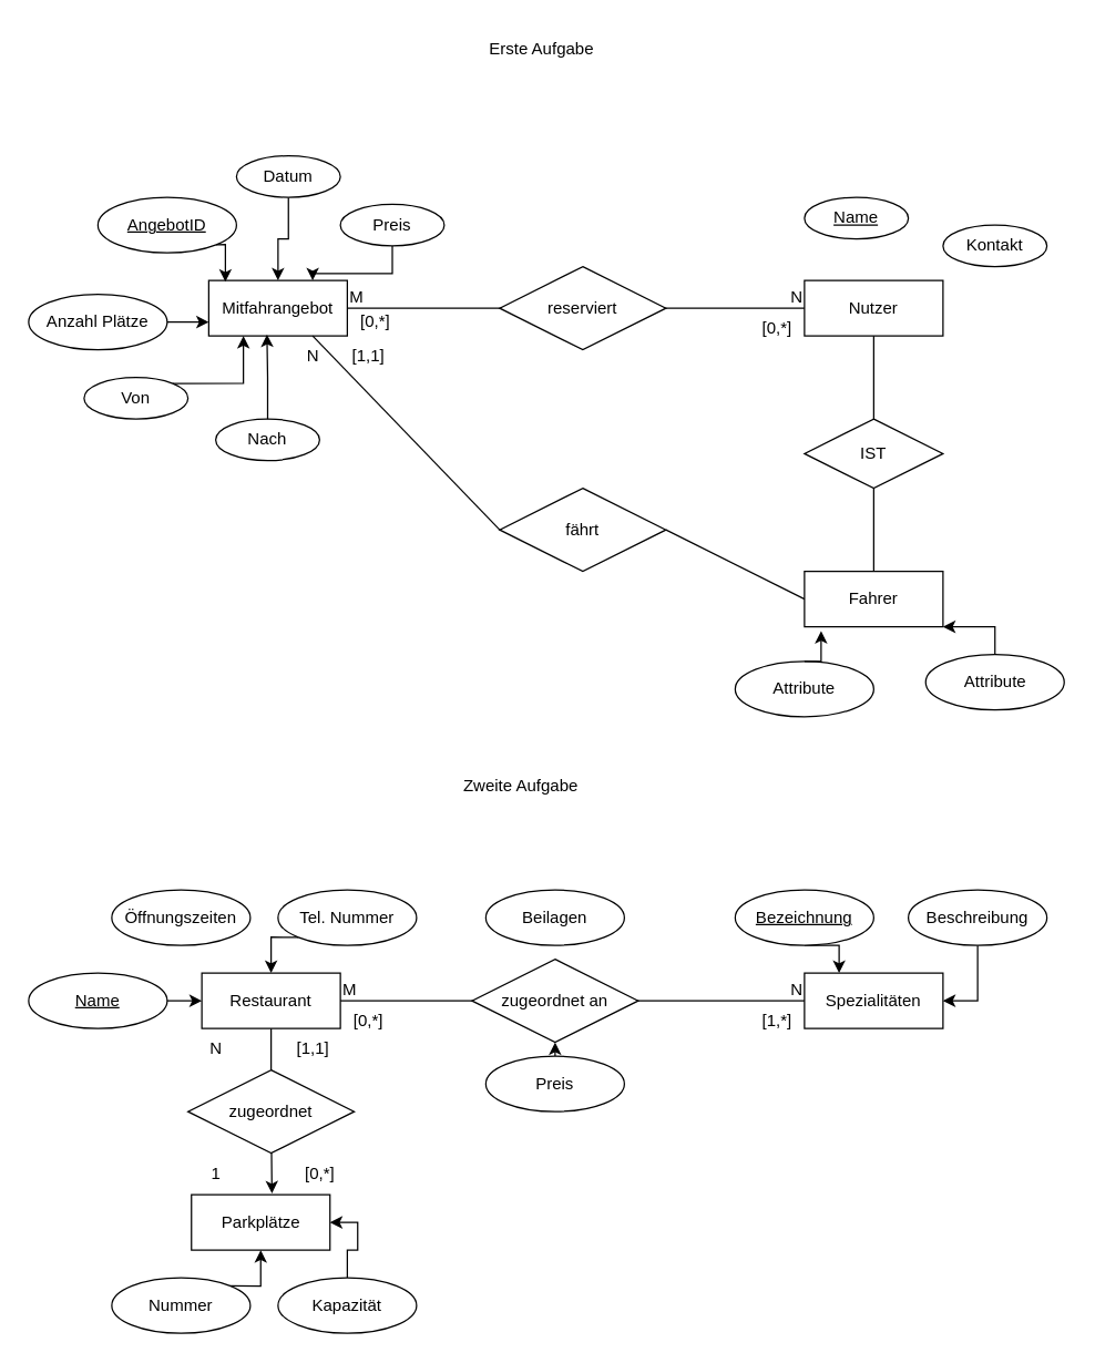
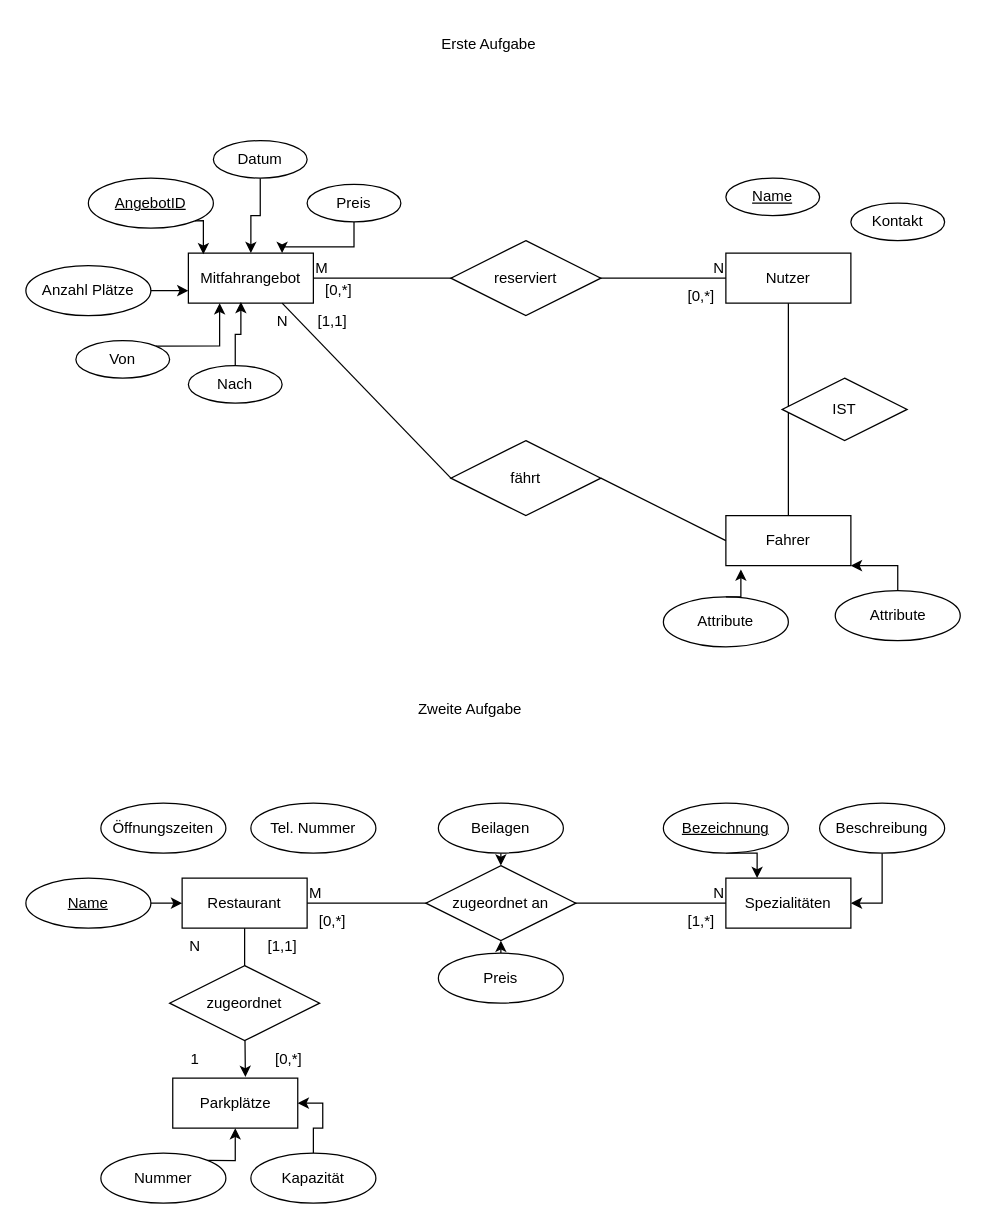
  <mxCell id="0" />
  <mxCell id="1" parent="0" />
  <mxCell id="2" value="Mitfahrangebot" style="whiteSpace=wrap;html=1;align=center;" vertex="1" parent="1"><mxGeometry x="150" y="202" width="100" height="40" as="geometry" /></mxCell>
  <mxCell id="3" value="Nutzer" style="whiteSpace=wrap;html=1;align=center;" vertex="1" parent="1"><mxGeometry x="580" y="202" width="100" height="40" as="geometry" /></mxCell>
  <mxCell id="4" value="Fahrer" style="whiteSpace=wrap;html=1;align=center;" vertex="1" parent="1"><mxGeometry x="580" y="412" width="100" height="40" as="geometry" /></mxCell>
  <mxCell id="5" value="fährt" style="shape=rhombus;perimeter=rhombusPerimeter;whiteSpace=wrap;html=1;align=center;" vertex="1" parent="1"><mxGeometry x="360" y="352" width="120" height="60" as="geometry" /></mxCell>
- <mxCell id="6" value="Nach" style="ellipse;whiteSpace=wrap;html=1;align=center;" vertex="1" parent="1"><mxGeometry x="155" y="302" width="75" height="30" as="geometry" /></mxCell>
+ <mxCell id="6" value="Nach" style="ellipse;whiteSpace=wrap;html=1;align=center;" vertex="1" parent="1"><mxGeometry x="150" y="292" width="75" height="30" as="geometry" /></mxCell>
  <mxCell id="7" style="edgeStyle=orthogonalEdgeStyle;rounded=0;orthogonalLoop=1;jettySize=auto;html=1;exitX=1;exitY=0;exitDx=0;exitDy=0;entryX=0.25;entryY=1;entryDx=0;entryDy=0;" edge="1" parent="1" source="8" target="2"><mxGeometry relative="1" as="geometry" /></mxCell>
  <mxCell id="8" value="Von" style="ellipse;whiteSpace=wrap;html=1;align=center;" vertex="1" parent="1"><mxGeometry x="60" y="272" width="75" height="30" as="geometry" /></mxCell>
  <mxCell id="9" style="edgeStyle=orthogonalEdgeStyle;rounded=0;orthogonalLoop=1;jettySize=auto;html=1;exitX=1;exitY=0.5;exitDx=0;exitDy=0;entryX=0;entryY=0.75;entryDx=0;entryDy=0;" edge="1" parent="1" source="10" target="2"><mxGeometry relative="1" as="geometry" /></mxCell>
  <mxCell id="10" value="Anzahl Plätze" style="ellipse;whiteSpace=wrap;html=1;align=center;" vertex="1" parent="1"><mxGeometry x="20" y="212" width="100" height="40" as="geometry" /></mxCell>
  <mxCell id="11" style="edgeStyle=orthogonalEdgeStyle;rounded=0;orthogonalLoop=1;jettySize=auto;html=1;exitX=0.5;exitY=1;exitDx=0;exitDy=0;entryX=0.75;entryY=0;entryDx=0;entryDy=0;" edge="1" parent="1" source="12" target="2"><mxGeometry relative="1" as="geometry" /></mxCell>
  <mxCell id="12" value="Preis" style="ellipse;whiteSpace=wrap;html=1;align=center;" vertex="1" parent="1"><mxGeometry x="245" y="147" width="75" height="30" as="geometry" /></mxCell>
  <mxCell id="13" style="edgeStyle=orthogonalEdgeStyle;rounded=0;orthogonalLoop=1;jettySize=auto;html=1;exitX=0.5;exitY=1;exitDx=0;exitDy=0;entryX=0.5;entryY=0;entryDx=0;entryDy=0;" edge="1" parent="1" source="14" target="2"><mxGeometry relative="1" as="geometry" /></mxCell>
  <mxCell id="14" value="Datum" style="ellipse;whiteSpace=wrap;html=1;align=center;" vertex="1" parent="1"><mxGeometry x="170" y="112" width="75" height="30" as="geometry" /></mxCell>
  <mxCell id="15" value="AngebotID" style="ellipse;whiteSpace=wrap;html=1;align=center;fontStyle=4;" vertex="1" parent="1"><mxGeometry x="70" y="142" width="100" height="40" as="geometry" /></mxCell>
  <mxCell id="16" value="Kontakt" style="ellipse;whiteSpace=wrap;html=1;align=center;" vertex="1" parent="1"><mxGeometry x="680" y="162" width="75" height="30" as="geometry" /></mxCell>
  <mxCell id="17" value="Name" style="ellipse;whiteSpace=wrap;html=1;align=center;fontStyle=4;" vertex="1" parent="1"><mxGeometry x="580" y="142" width="75" height="30" as="geometry" /></mxCell>
  <mxCell id="18" value="Attribute" style="ellipse;whiteSpace=wrap;html=1;align=center;" vertex="1" parent="1"><mxGeometry x="530" y="477" width="100" height="40" as="geometry" /></mxCell>
  <mxCell id="19" value="Erste Aufgabe" style="text;html=1;align=center;verticalAlign=middle;resizable=0;points=[];autosize=1;strokeColor=none;fillColor=none;" vertex="1" parent="1"><mxGeometry x="340" y="20" width="100" height="30" as="geometry" /></mxCell>
  <mxCell id="20" value="Zweite Aufgabe" style="text;html=1;align=center;verticalAlign=middle;resizable=0;points=[];autosize=1;strokeColor=none;fillColor=none;" vertex="1" parent="1"><mxGeometry x="320" y="552" width="110" height="30" as="geometry" /></mxCell>
  <mxCell id="21" style="edgeStyle=orthogonalEdgeStyle;rounded=0;orthogonalLoop=1;jettySize=auto;html=1;exitX=0.5;exitY=0;exitDx=0;exitDy=0;entryX=1;entryY=1;entryDx=0;entryDy=0;" edge="1" parent="1" source="22" target="4"><mxGeometry relative="1" as="geometry" /></mxCell>
  <mxCell id="22" value="Attribute" style="ellipse;whiteSpace=wrap;html=1;align=center;" vertex="1" parent="1"><mxGeometry x="667.5" y="472" width="100" height="40" as="geometry" /></mxCell>
  <mxCell id="23" value="Restaurant" style="whiteSpace=wrap;html=1;align=center;" vertex="1" parent="1"><mxGeometry x="145" y="702" width="100" height="40" as="geometry" /></mxCell>
  <mxCell id="24" value="Spezialitäten" style="whiteSpace=wrap;html=1;align=center;" vertex="1" parent="1"><mxGeometry x="580" y="702" width="100" height="40" as="geometry" /></mxCell>
  <mxCell id="25" style="edgeStyle=orthogonalEdgeStyle;rounded=0;orthogonalLoop=1;jettySize=auto;html=1;exitX=1;exitY=0.5;exitDx=0;exitDy=0;entryX=0;entryY=0.5;entryDx=0;entryDy=0;" edge="1" parent="1" source="26" target="23"><mxGeometry relative="1" as="geometry" /></mxCell>
  <mxCell id="26" value="Name" style="ellipse;whiteSpace=wrap;html=1;align=center;fontStyle=4;" vertex="1" parent="1"><mxGeometry x="20" y="702" width="100" height="40" as="geometry" /></mxCell>
  <mxCell id="27" value="Öffnungszeiten" style="ellipse;whiteSpace=wrap;html=1;align=center;" vertex="1" parent="1"><mxGeometry x="80" y="642" width="100" height="40" as="geometry" /></mxCell>
- <mxCell id="28" style="edgeStyle=orthogonalEdgeStyle;rounded=0;orthogonalLoop=1;jettySize=auto;html=1;exitX=0;exitY=1;exitDx=0;exitDy=0;entryX=0.5;entryY=0;entryDx=0;entryDy=0;" edge="1" parent="1" source="29" target="23"><mxGeometry relative="1" as="geometry" /></mxCell>
  <mxCell id="29" value="Tel. Nummer" style="ellipse;whiteSpace=wrap;html=1;align=center;" vertex="1" parent="1"><mxGeometry x="200" y="642" width="100" height="40" as="geometry" /></mxCell>
  <mxCell id="30" value="" style="endArrow=none;html=1;rounded=0;exitX=1;exitY=0.5;exitDx=0;exitDy=0;entryX=0;entryY=0.5;entryDx=0;entryDy=0;" edge="1" parent="1" source="2" target="3"><mxGeometry relative="1" as="geometry"><mxPoint x="280" y="272" as="sourcePoint" /><mxPoint x="480" y="372" as="targetPoint" /></mxGeometry></mxCell>
  <mxCell id="31" value="M" style="resizable=0;html=1;whiteSpace=wrap;align=left;verticalAlign=bottom;" connectable="0" vertex="1" parent="30"><mxGeometry x="-1" relative="1" as="geometry" /></mxCell>
  <mxCell id="32" value="N" style="resizable=0;html=1;whiteSpace=wrap;align=right;verticalAlign=bottom;" connectable="0" vertex="1" parent="30"><mxGeometry x="1" relative="1" as="geometry" /></mxCell>
  <mxCell id="33" value="reserviert" style="shape=rhombus;perimeter=rhombusPerimeter;whiteSpace=wrap;html=1;align=center;" vertex="1" parent="1"><mxGeometry x="360" y="192" width="120" height="60" as="geometry" /></mxCell>
  <mxCell id="34" value="" style="endArrow=none;html=1;rounded=0;exitX=0.5;exitY=1;exitDx=0;exitDy=0;entryX=0.5;entryY=0;entryDx=0;entryDy=0;" edge="1" parent="1" source="3" target="4"><mxGeometry relative="1" as="geometry"><mxPoint x="640" y="272" as="sourcePoint" /><mxPoint x="480" y="372" as="targetPoint" /></mxGeometry></mxCell>
- <mxCell id="35" value="IST" style="shape=rhombus;perimeter=rhombusPerimeter;whiteSpace=wrap;html=1;align=center;" vertex="1" parent="1"><mxGeometry x="580" y="302" width="100" height="50" as="geometry" /></mxCell>
+ <mxCell id="35" value="IST" style="shape=rhombus;perimeter=rhombusPerimeter;whiteSpace=wrap;html=1;align=center;" vertex="1" parent="1"><mxGeometry x="625" y="302" width="100" height="50" as="geometry" /></mxCell>
  <mxCell id="36" style="edgeStyle=orthogonalEdgeStyle;rounded=0;orthogonalLoop=1;jettySize=auto;html=1;exitX=0.5;exitY=0;exitDx=0;exitDy=0;entryX=0.12;entryY=1.075;entryDx=0;entryDy=0;entryPerimeter=0;" edge="1" parent="1" source="18" target="4"><mxGeometry relative="1" as="geometry" /></mxCell>
  <mxCell id="37" style="edgeStyle=orthogonalEdgeStyle;rounded=0;orthogonalLoop=1;jettySize=auto;html=1;exitX=0.5;exitY=0;exitDx=0;exitDy=0;entryX=0.42;entryY=0.975;entryDx=0;entryDy=0;entryPerimeter=0;" edge="1" parent="1" source="6" target="2"><mxGeometry relative="1" as="geometry" /></mxCell>
  <mxCell id="38" style="edgeStyle=orthogonalEdgeStyle;rounded=0;orthogonalLoop=1;jettySize=auto;html=1;exitX=1;exitY=1;exitDx=0;exitDy=0;entryX=0.12;entryY=0.025;entryDx=0;entryDy=0;entryPerimeter=0;" edge="1" parent="1" source="15" target="2"><mxGeometry relative="1" as="geometry" /></mxCell>
  <mxCell id="39" value="" style="endArrow=none;html=1;rounded=0;entryX=0;entryY=0.5;entryDx=0;entryDy=0;exitX=1;exitY=0.5;exitDx=0;exitDy=0;" edge="1" parent="1" source="5" target="4"><mxGeometry relative="1" as="geometry"><mxPoint x="320" y="372" as="sourcePoint" /><mxPoint x="480" y="372" as="targetPoint" /></mxGeometry></mxCell>
  <mxCell id="40" value="" style="endArrow=none;html=1;rounded=0;exitX=0.75;exitY=1;exitDx=0;exitDy=0;entryX=0;entryY=0.5;entryDx=0;entryDy=0;" edge="1" parent="1" source="2" target="5"><mxGeometry relative="1" as="geometry"><mxPoint x="320" y="372" as="sourcePoint" /><mxPoint x="480" y="372" as="targetPoint" /></mxGeometry></mxCell>
  <mxCell id="41" value="N" style="text;html=1;align=center;verticalAlign=middle;resizable=0;points=[];autosize=1;strokeColor=none;fillColor=none;" vertex="1" parent="1"><mxGeometry x="210" y="242" width="30" height="30" as="geometry" /></mxCell>
  <mxCell id="42" value="[0,*]" style="text;html=1;align=center;verticalAlign=middle;resizable=0;points=[];autosize=1;strokeColor=none;fillColor=none;" vertex="1" parent="1"><mxGeometry x="250" y="217" width="40" height="30" as="geometry" /></mxCell>
  <mxCell id="43" value="[1,1]" style="text;html=1;align=center;verticalAlign=middle;resizable=0;points=[];autosize=1;strokeColor=none;fillColor=none;" vertex="1" parent="1"><mxGeometry x="240" y="242" width="50" height="30" as="geometry" /></mxCell>
  <mxCell id="44" value="[0,*]" style="text;html=1;align=center;verticalAlign=middle;resizable=0;points=[];autosize=1;strokeColor=none;fillColor=none;" vertex="1" parent="1"><mxGeometry x="540" y="222" width="40" height="30" as="geometry" /></mxCell>
+ <mxCell id="45" style="edgeStyle=orthogonalEdgeStyle;rounded=0;orthogonalLoop=1;jettySize=auto;html=1;exitX=0.5;exitY=1;exitDx=0;exitDy=0;entryX=0.5;entryY=0;entryDx=0;entryDy=0;" edge="1" parent="1" source="46" target="57"><mxGeometry relative="1" as="geometry" /></mxCell>
  <mxCell id="46" value="Beilagen" style="ellipse;whiteSpace=wrap;html=1;align=center;" vertex="1" parent="1"><mxGeometry x="350" y="642" width="100" height="40" as="geometry" /></mxCell>
  <mxCell id="47" style="edgeStyle=orthogonalEdgeStyle;rounded=0;orthogonalLoop=1;jettySize=auto;html=1;exitX=0.5;exitY=0;exitDx=0;exitDy=0;entryX=0.5;entryY=1;entryDx=0;entryDy=0;" edge="1" parent="1" source="48" target="57"><mxGeometry relative="1" as="geometry" /></mxCell>
  <mxCell id="48" value="Preis" style="ellipse;whiteSpace=wrap;html=1;align=center;" vertex="1" parent="1"><mxGeometry x="350" y="762" width="100" height="40" as="geometry" /></mxCell>
  <mxCell id="49" style="edgeStyle=orthogonalEdgeStyle;rounded=0;orthogonalLoop=1;jettySize=auto;html=1;exitX=0.5;exitY=1;exitDx=0;exitDy=0;entryX=0.25;entryY=0;entryDx=0;entryDy=0;" edge="1" parent="1" source="50" target="24"><mxGeometry relative="1" as="geometry" /></mxCell>
  <mxCell id="50" value="Bezeichnung" style="ellipse;whiteSpace=wrap;html=1;align=center;fontStyle=4;" vertex="1" parent="1"><mxGeometry x="530" y="642" width="100" height="40" as="geometry" /></mxCell>
  <mxCell id="51" style="edgeStyle=orthogonalEdgeStyle;rounded=0;orthogonalLoop=1;jettySize=auto;html=1;entryX=1;entryY=0.5;entryDx=0;entryDy=0;" edge="1" parent="1" source="52" target="24"><mxGeometry relative="1" as="geometry" /></mxCell>
  <mxCell id="52" value="Beschreibung" style="ellipse;whiteSpace=wrap;html=1;align=center;" vertex="1" parent="1"><mxGeometry x="655" y="642" width="100" height="40" as="geometry" /></mxCell>
  <mxCell id="53" value="Parkplätze" style="whiteSpace=wrap;html=1;align=center;" vertex="1" parent="1"><mxGeometry x="137.5" y="862" width="100" height="40" as="geometry" /></mxCell>
  <mxCell id="54" value="" style="endArrow=none;html=1;rounded=0;exitX=1;exitY=0.5;exitDx=0;exitDy=0;entryX=0;entryY=0.5;entryDx=0;entryDy=0;" edge="1" parent="1" source="23" target="24"><mxGeometry relative="1" as="geometry"><mxPoint x="320" y="732" as="sourcePoint" /><mxPoint x="480" y="732" as="targetPoint" /></mxGeometry></mxCell>
  <mxCell id="55" value="M" style="resizable=0;html=1;whiteSpace=wrap;align=left;verticalAlign=bottom;" connectable="0" vertex="1" parent="54"><mxGeometry x="-1" relative="1" as="geometry" /></mxCell>
  <mxCell id="56" value="N" style="resizable=0;html=1;whiteSpace=wrap;align=right;verticalAlign=bottom;" connectable="0" vertex="1" parent="54"><mxGeometry x="1" relative="1" as="geometry" /></mxCell>
  <mxCell id="57" value="zugeordnet an" style="shape=rhombus;perimeter=rhombusPerimeter;whiteSpace=wrap;html=1;align=center;" vertex="1" parent="1"><mxGeometry x="340" y="692" width="120" height="60" as="geometry" /></mxCell>
  <mxCell id="58" value="N" style="text;html=1;align=center;verticalAlign=middle;resizable=0;points=[];autosize=1;strokeColor=none;fillColor=none;" vertex="1" parent="1"><mxGeometry x="140" y="742" width="30" height="30" as="geometry" /></mxCell>
  <mxCell id="59" value="1" style="text;html=1;align=center;verticalAlign=middle;resizable=0;points=[];autosize=1;strokeColor=none;fillColor=none;" vertex="1" parent="1"><mxGeometry x="140" y="832" width="30" height="30" as="geometry" /></mxCell>
  <mxCell id="60" value="[0,*]" style="text;html=1;align=center;verticalAlign=middle;resizable=0;points=[];autosize=1;strokeColor=none;fillColor=none;" vertex="1" parent="1"><mxGeometry x="245" y="722" width="40" height="30" as="geometry" /></mxCell>
  <mxCell id="61" value="[1,*]" style="text;html=1;align=center;verticalAlign=middle;resizable=0;points=[];autosize=1;strokeColor=none;fillColor=none;" vertex="1" parent="1"><mxGeometry x="540" y="722" width="40" height="30" as="geometry" /></mxCell>
  <mxCell id="62" value="[1,1]" style="text;html=1;align=center;verticalAlign=middle;resizable=0;points=[];autosize=1;strokeColor=none;fillColor=none;" vertex="1" parent="1"><mxGeometry x="200" y="742" width="50" height="30" as="geometry" /></mxCell>
  <mxCell id="63" value="[0,*]" style="text;html=1;align=center;verticalAlign=middle;resizable=0;points=[];autosize=1;strokeColor=none;fillColor=none;" vertex="1" parent="1"><mxGeometry x="210" y="832" width="40" height="30" as="geometry" /></mxCell>
  <mxCell id="64" style="edgeStyle=orthogonalEdgeStyle;rounded=0;orthogonalLoop=1;jettySize=auto;html=1;exitX=0.5;exitY=1;exitDx=0;exitDy=0;entryX=0.581;entryY=-0.024;entryDx=0;entryDy=0;entryPerimeter=0;" edge="1" parent="1" source="23" target="53"><mxGeometry relative="1" as="geometry" /></mxCell>
  <mxCell id="65" value="zugeordnet" style="shape=rhombus;perimeter=rhombusPerimeter;whiteSpace=wrap;html=1;align=center;" vertex="1" parent="1"><mxGeometry x="135" y="772" width="120" height="60" as="geometry" /></mxCell>
  <mxCell id="66" style="edgeStyle=orthogonalEdgeStyle;rounded=0;orthogonalLoop=1;jettySize=auto;html=1;exitX=1;exitY=0;exitDx=0;exitDy=0;entryX=0.5;entryY=1;entryDx=0;entryDy=0;" edge="1" parent="1" source="67" target="53"><mxGeometry relative="1" as="geometry" /></mxCell>
  <mxCell id="67" value="Nummer" style="ellipse;whiteSpace=wrap;html=1;align=center;" vertex="1" parent="1"><mxGeometry x="80" y="922" width="100" height="40" as="geometry" /></mxCell>
  <mxCell id="68" style="edgeStyle=orthogonalEdgeStyle;rounded=0;orthogonalLoop=1;jettySize=auto;html=1;exitX=0.5;exitY=0;exitDx=0;exitDy=0;entryX=1;entryY=0.5;entryDx=0;entryDy=0;" edge="1" parent="1" source="69" target="53"><mxGeometry relative="1" as="geometry" /></mxCell>
  <mxCell id="69" value="Kapazität" style="ellipse;whiteSpace=wrap;html=1;align=center;" vertex="1" parent="1"><mxGeometry x="200" y="922" width="100" height="40" as="geometry" /></mxCell>
